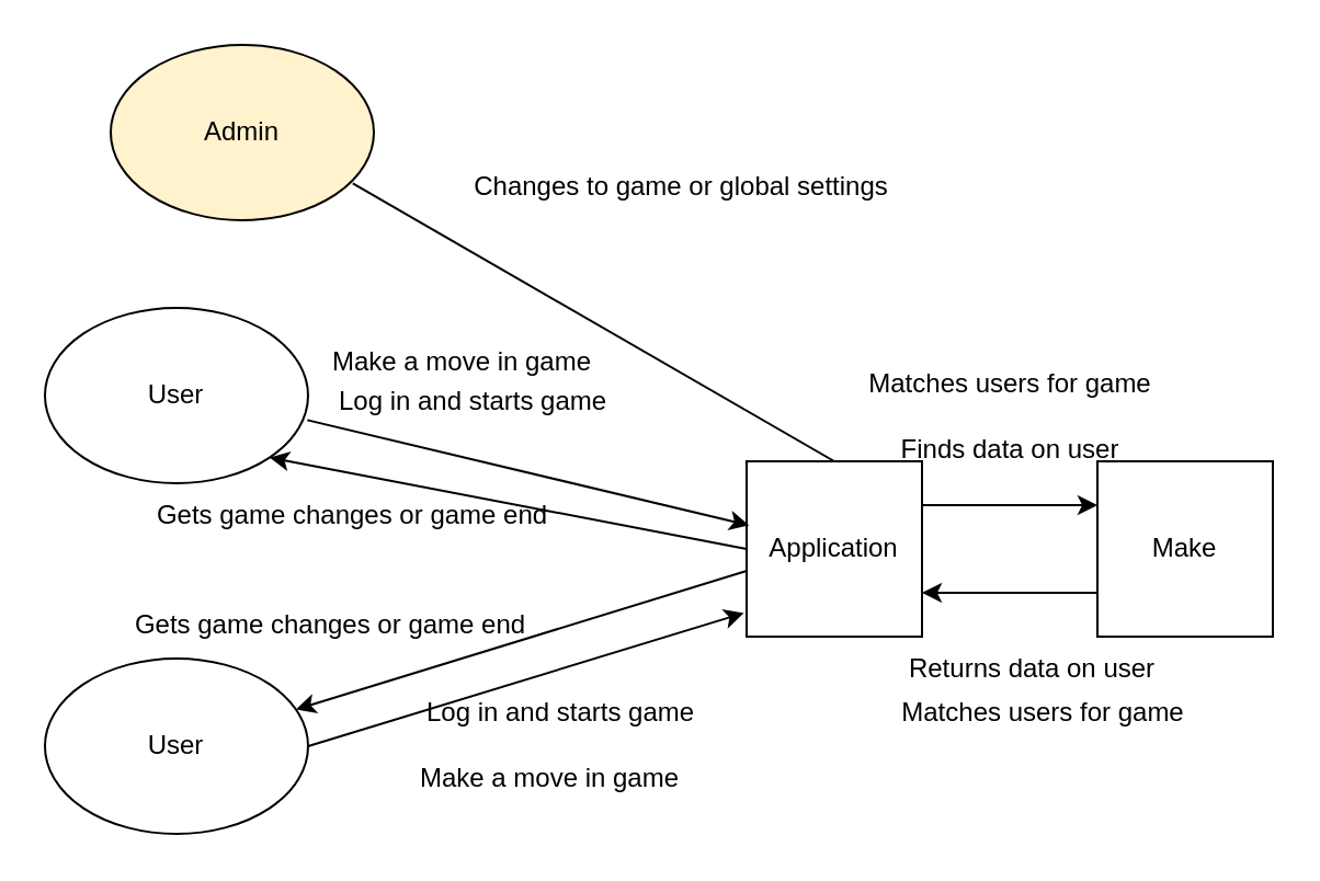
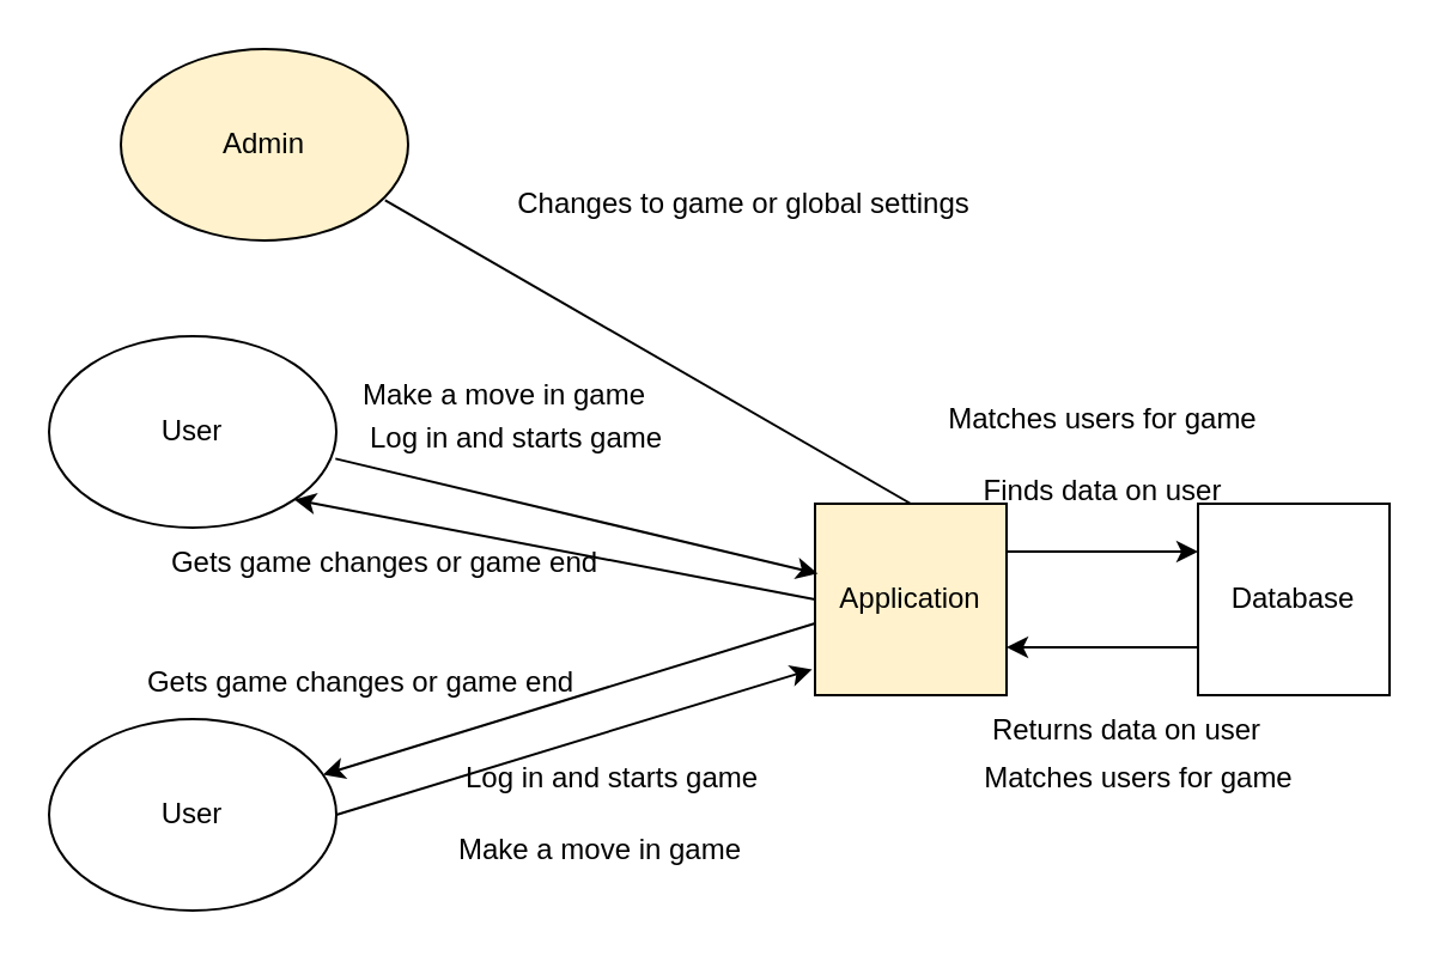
  <mxCell id="0" />
  <mxCell id="1" parent="0" />
  <mxCell id="2" value="User" style="ellipse;whiteSpace=wrap;html=1;" vertex="1" parent="1"><mxGeometry x="20" y="140" width="120" height="80" as="geometry" /></mxCell>
  <mxCell id="3" value="User" style="ellipse;whiteSpace=wrap;html=1;" vertex="1" parent="1"><mxGeometry x="20" y="300" width="120" height="80" as="geometry" /></mxCell>
- <mxCell id="4" value="Application" style="whiteSpace=wrap;html=1;aspect=fixed;" vertex="1" parent="1"><mxGeometry x="340" y="210" width="80" height="80" as="geometry" /></mxCell>
- <mxCell id="5" value="Make" style="whiteSpace=wrap;html=1;aspect=fixed;" vertex="1" parent="1"><mxGeometry x="500" y="210" width="80" height="80" as="geometry" /></mxCell>
+ <mxCell id="4" value="Application" style="whiteSpace=wrap;html=1;aspect=fixed;fillColor=#fff2cc;" vertex="1" parent="1"><mxGeometry x="340" y="210" width="80" height="80" as="geometry" /></mxCell>
+ <mxCell id="5" value="Database" style="whiteSpace=wrap;html=1;aspect=fixed;" vertex="1" parent="1"><mxGeometry x="500" y="210" width="80" height="80" as="geometry" /></mxCell>
  <mxCell id="6" value="" style="endArrow=classic;html=1;rounded=0;exitX=1;exitY=0.5;exitDx=0;exitDy=0;entryX=-0.015;entryY=0.865;entryDx=0;entryDy=0;entryPerimeter=0;" edge="1" parent="1" source="3" target="4"><mxGeometry width="50" height="50" relative="1" as="geometry"><mxPoint x="340" y="360" as="sourcePoint" /><mxPoint x="390" y="310" as="targetPoint" /></mxGeometry></mxCell>
  <mxCell id="7" value="" style="endArrow=classic;html=1;rounded=0;exitX=0.997;exitY=0.64;exitDx=0;exitDy=0;entryX=0.015;entryY=0.365;entryDx=0;entryDy=0;entryPerimeter=0;exitPerimeter=0;" edge="1" parent="1" source="2" target="4"><mxGeometry width="50" height="50" relative="1" as="geometry"><mxPoint x="150" y="350" as="sourcePoint" /><mxPoint x="349" y="289" as="targetPoint" /></mxGeometry></mxCell>
  <mxCell id="8" value="" style="endArrow=classic;html=1;rounded=0;exitX=0;exitY=0.5;exitDx=0;exitDy=0;entryX=1;entryY=1;entryDx=0;entryDy=0;" edge="1" parent="1" source="4" target="2"><mxGeometry width="50" height="50" relative="1" as="geometry"><mxPoint x="150" y="201" as="sourcePoint" /><mxPoint x="351" y="249" as="targetPoint" /></mxGeometry></mxCell>
  <mxCell id="9" value="" style="endArrow=classic;html=1;rounded=0;" edge="1" parent="1" target="3"><mxGeometry width="50" height="50" relative="1" as="geometry"><mxPoint x="340" y="260" as="sourcePoint" /><mxPoint x="132" y="218" as="targetPoint" /></mxGeometry></mxCell>
  <mxCell id="10" value="" style="endArrow=classic;html=1;rounded=0;exitX=1;exitY=0.25;exitDx=0;exitDy=0;entryX=0;entryY=0.25;entryDx=0;entryDy=0;" edge="1" parent="1" source="4" target="5"><mxGeometry width="50" height="50" relative="1" as="geometry"><mxPoint x="150" y="201" as="sourcePoint" /><mxPoint x="351" y="249" as="targetPoint" /></mxGeometry></mxCell>
  <mxCell id="11" value="" style="endArrow=classic;html=1;rounded=0;exitX=0;exitY=0.75;exitDx=0;exitDy=0;entryX=1;entryY=0.75;entryDx=0;entryDy=0;" edge="1" parent="1" source="5" target="4"><mxGeometry width="50" height="50" relative="1" as="geometry"><mxPoint x="430" y="240" as="sourcePoint" /><mxPoint x="510" y="240" as="targetPoint" /></mxGeometry></mxCell>
  <mxCell id="12" value="Log in and starts game" style="text;html=1;align=center;verticalAlign=middle;resizable=0;points=[];autosize=1;strokeColor=none;fillColor=none;" vertex="1" parent="1"><mxGeometry x="140" y="168" width="150" height="30" as="geometry" /></mxCell>
  <mxCell id="13" value="Finds data on user" style="text;html=1;align=center;verticalAlign=middle;resizable=0;points=[];autosize=1;strokeColor=none;fillColor=none;" vertex="1" parent="1"><mxGeometry x="400" y="190" width="120" height="30" as="geometry" /></mxCell>
  <mxCell id="14" value="Returns data on user" style="text;html=1;align=center;verticalAlign=middle;resizable=0;points=[];autosize=1;strokeColor=none;fillColor=none;" vertex="1" parent="1"><mxGeometry x="400" y="290" width="140" height="30" as="geometry" /></mxCell>
  <mxCell id="15" value="Log in and starts game" style="text;html=1;align=center;verticalAlign=middle;resizable=0;points=[];autosize=1;strokeColor=none;fillColor=none;" vertex="1" parent="1"><mxGeometry x="180" y="310" width="150" height="30" as="geometry" /></mxCell>
  <mxCell id="16" value="Gets game changes or game end" style="text;html=1;align=center;verticalAlign=middle;resizable=0;points=[];autosize=1;strokeColor=none;fillColor=none;" vertex="1" parent="1"><mxGeometry x="50" y="270" width="200" height="30" as="geometry" /></mxCell>
  <mxCell id="17" value="Gets game changes or game end" style="text;html=1;align=center;verticalAlign=middle;resizable=0;points=[];autosize=1;strokeColor=none;fillColor=none;" vertex="1" parent="1"><mxGeometry x="60" y="220" width="200" height="30" as="geometry" /></mxCell>
  <mxCell id="18" value="Make a move in game" style="text;html=1;align=center;verticalAlign=middle;resizable=0;points=[];autosize=1;strokeColor=none;fillColor=none;" vertex="1" parent="1"><mxGeometry x="140" y="150" width="140" height="30" as="geometry" /></mxCell>
  <mxCell id="19" value="Make a move in game" style="text;html=1;align=center;verticalAlign=middle;resizable=0;points=[];autosize=1;strokeColor=none;fillColor=none;" vertex="1" parent="1"><mxGeometry x="180" y="340" width="140" height="30" as="geometry" /></mxCell>
  <mxCell id="20" value="Admin" style="ellipse;whiteSpace=wrap;html=1;fillColor=#fff2cc;" vertex="1" parent="1"><mxGeometry x="50" y="20" width="120" height="80" as="geometry" /></mxCell>
  <mxCell id="21" value="" style="endArrow=none;html=1;rounded=0;exitX=0.92;exitY=0.79;exitDx=0;exitDy=0;exitPerimeter=0;entryX=0.5;entryY=0;entryDx=0;entryDy=0;" edge="1" parent="1" source="20" target="4"><mxGeometry width="50" height="50" relative="1" as="geometry"><mxPoint x="340" y="290" as="sourcePoint" /><mxPoint x="380" y="200" as="targetPoint" /></mxGeometry></mxCell>
  <mxCell id="22" value="Matches users for game" style="text;html=1;align=center;verticalAlign=middle;resizable=0;points=[];autosize=1;strokeColor=none;fillColor=none;" vertex="1" parent="1"><mxGeometry x="385" y="160" width="150" height="30" as="geometry" /></mxCell>
  <mxCell id="23" value="Matches users for game" style="text;html=1;align=center;verticalAlign=middle;resizable=0;points=[];autosize=1;strokeColor=none;fillColor=none;" vertex="1" parent="1"><mxGeometry x="400" y="310" width="150" height="30" as="geometry" /></mxCell>
  <mxCell id="24" value="Changes to game or global settings" style="text;html=1;align=center;verticalAlign=middle;resizable=0;points=[];autosize=1;strokeColor=none;fillColor=none;" vertex="1" parent="1"><mxGeometry x="205" y="70" width="210" height="30" as="geometry" /></mxCell>
